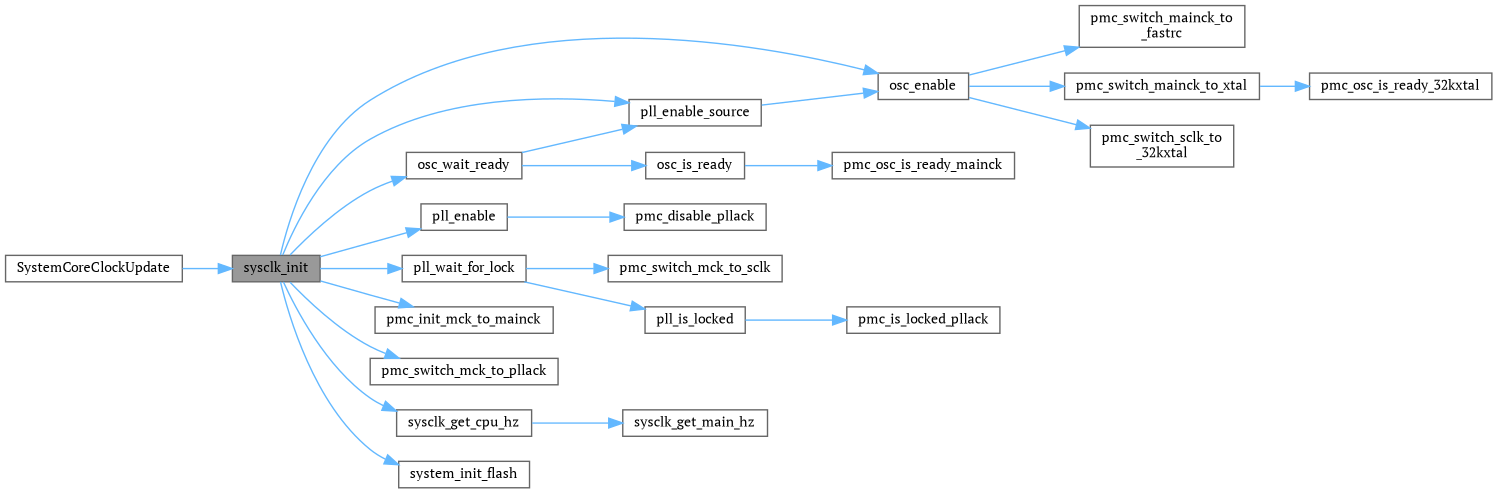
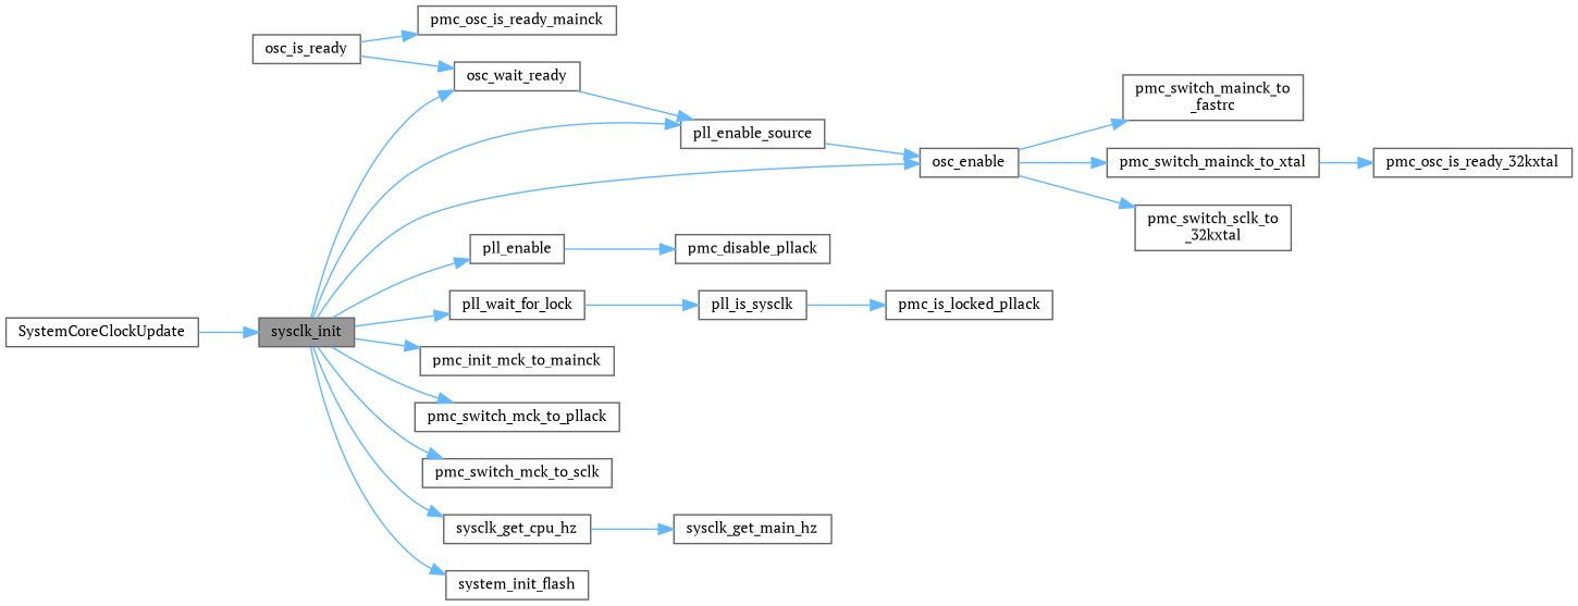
  digraph {
    fontname="PT Serif"
    rankdir=LR
    node [color=grey40 fillcolor=white fontname="PT Serif" fontsize=10 shape=box style=filled]
    edge [color=steelblue1 fontname="PT Serif" fontsize=10 labelfontname=FreeSans labelfontsize=10 style=solid]
    n1 [color=gray40 fillcolor=grey60 fontcolor=black height=0.2 label=sysclk_init width=0.4]
    n2 [height=0.2 label=osc_enable width=0.4]
    n3 [height=0.2 label=osc_wait_ready width=0.4]
    n4 [height=0.2 label=pll_enable width=0.4]
    n5 [height=0.2 label=pll_enable_source width=0.4]
    n6 [height=0.2 label=pll_wait_for_lock width=0.4]
    n7 [height=0.2 label=pmc_init_mck_to_mainck width=0.4]
    n8 [height=0.2 label=pmc_switch_mck_to_pllack width=0.4]
    n9 [height=0.2 label=pmc_switch_mck_to_sclk width=0.4]
    n10 [height=0.2 label=sysclk_get_cpu_hz width=0.4]
    n11 [height=0.2 label=system_init_flash width=0.4]
    n12 [height=0.2 label="pmc_switch_mainck_to\l_fastrc" width=0.4]
    n13 [height=0.2 label=pmc_switch_mainck_to_xtal width=0.4]
    n14 [height=0.2 label="pmc_switch_sclk_to\l_32kxtal" width=0.4]
    n15 [height=0.2 label=osc_is_ready width=0.4]
    n16 [height=0.2 label=pmc_disable_pllack width=0.4]
-   n17 [height=0.2 label=pll_is_locked width=0.4]
+   n17 [height=0.2 label=pll_is_sysclk width=0.4]
    n18 [height=0.2 label=sysclk_get_main_hz width=0.4]
    n19 [height=0.2 label=SystemCoreClockUpdate width=0.4]
    n20 [height=0.2 label=pmc_osc_is_ready_32kxtal width=0.4]
    n21 [height=0.2 label=pmc_osc_is_ready_mainck width=0.4]
    n22 [height=0.2 label=pmc_is_locked_pllack width=0.4]
    n1 -> n2
    n1 -> n3
    n1 -> n4
    n1 -> n5
    n1 -> n6
    n1 -> n7
    n1 -> n8
-   n6 -> n9
+   n1 -> n9
    n1 -> n10
    n1 -> n11
    n2 -> n12
    n2 -> n13
    n2 -> n14
    n3 -> n5
-   n3 -> n15
+   n15 -> n3
    n4 -> n16
    n5 -> n2
    n6 -> n17
    n10 -> n18
    n13 -> n20
    n15 -> n21
    n17 -> n22
    n19 -> n1
  }
